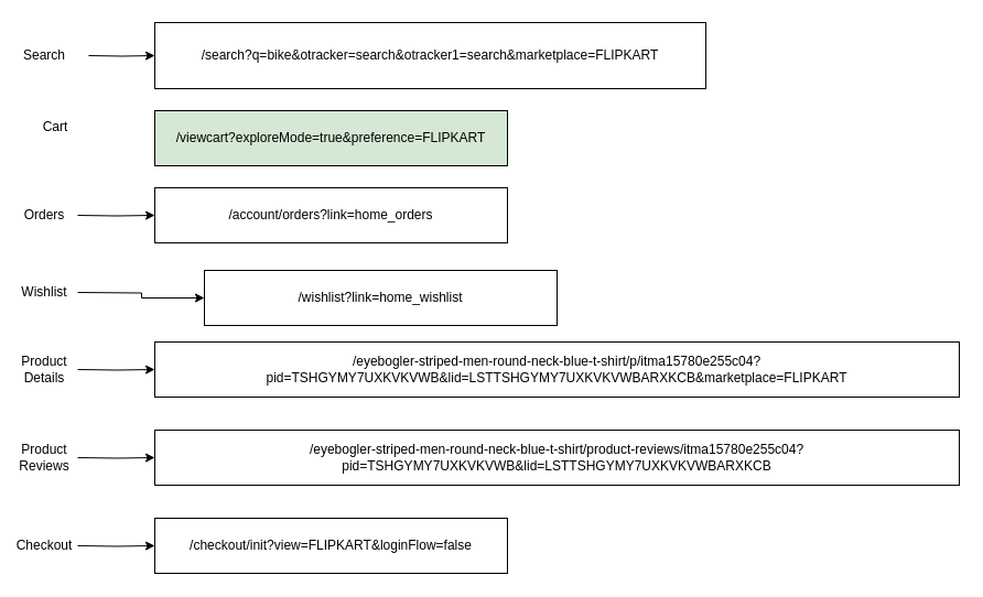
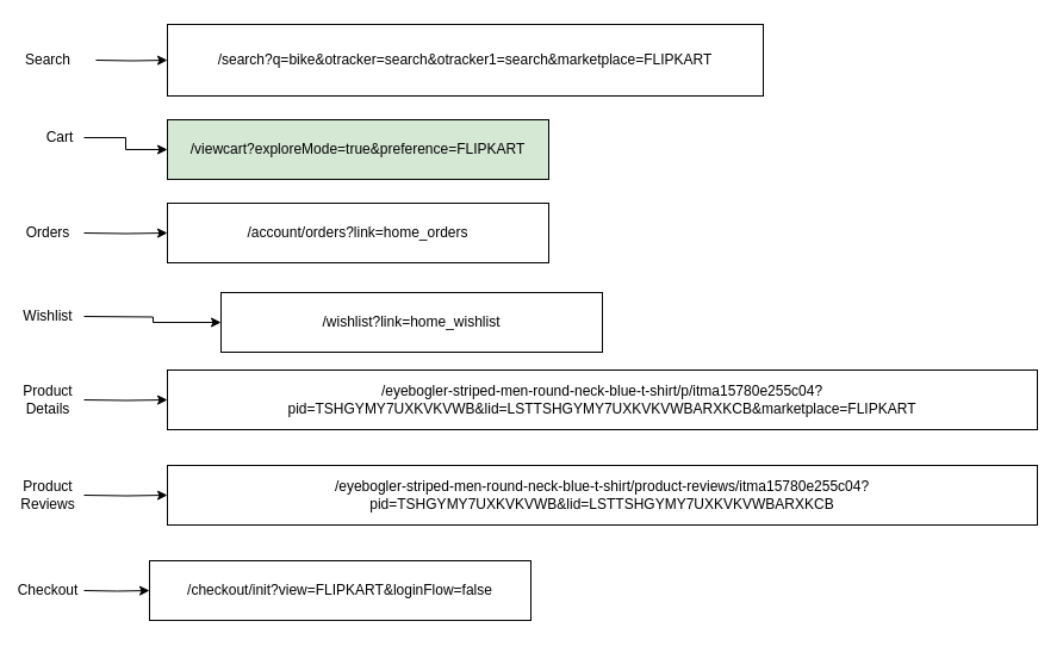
  <mxCell id="0" />
  <mxCell id="1" parent="0" />
  <mxCell id="2" value="/search?q=bike&amp;amp;otracker=search&amp;amp;otracker1=search&amp;amp;marketplace=FLIPKART&lt;br&gt;" style="rounded=0;whiteSpace=wrap;html=1;" vertex="1" parent="1"><mxGeometry y="20" width="500" height="60" as="geometry" x="140" /></mxCell>
  <mxCell id="3" style="edgeStyle=orthogonalEdgeStyle;rounded=0;orthogonalLoop=1;jettySize=auto;html=1;entryX=0;entryY=0.5;entryDx=0;entryDy=0;" edge="1" parent="1" target="2"><mxGeometry relative="1" as="geometry"><mxPoint x="80" y="50" as="sourcePoint" /></mxGeometry></mxCell>
  <mxCell id="4" value="Search" style="text;html=1;strokeColor=none;fillColor=none;align=center;verticalAlign=middle;whiteSpace=wrap;rounded=0;" vertex="1" parent="1"><mxGeometry x="20" y="40" width="40" height="20" as="geometry" /></mxCell>
  <mxCell id="5" value="/viewcart?exploreMode=true&amp;amp;preference=FLIPKART" style="rounded=0;whiteSpace=wrap;html=1;fillColor=#d5e8d4;" vertex="1" parent="1"><mxGeometry y="100" width="320" height="50" as="geometry" x="140" /></mxCell>
+ <mxCell id="6" style="edgeStyle=orthogonalEdgeStyle;rounded=0;orthogonalLoop=1;jettySize=auto;html=1;entryX=0;entryY=0.5;entryDx=0;entryDy=0;" edge="1" parent="1" source="7" target="5"><mxGeometry relative="1" as="geometry" /></mxCell>
  <mxCell id="7" value="Cart" style="text;html=1;strokeColor=none;fillColor=none;align=center;verticalAlign=middle;whiteSpace=wrap;rounded=0;" vertex="1" parent="1"><mxGeometry x="30" y="105" width="40" height="20" as="geometry" /></mxCell>
  <mxCell id="8" value="/account/orders?link=home_orders" style="rounded=0;whiteSpace=wrap;html=1;" vertex="1" parent="1"><mxGeometry y="170" width="320" height="50" as="geometry" x="140" /></mxCell>
  <mxCell id="9" style="edgeStyle=orthogonalEdgeStyle;rounded=0;orthogonalLoop=1;jettySize=auto;html=1;entryX=0;entryY=0.5;entryDx=0;entryDy=0;" edge="1" target="8" parent="1"><mxGeometry relative="1" as="geometry"><mxPoint x="70" y="195" as="sourcePoint" /></mxGeometry></mxCell>
  <mxCell id="10" value="Orders" style="text;html=1;strokeColor=none;fillColor=none;align=center;verticalAlign=middle;whiteSpace=wrap;rounded=0;" vertex="1" parent="1"><mxGeometry x="20" y="185" width="40" height="20" as="geometry" /></mxCell>
  <mxCell id="11" value="/wishlist?link=home_wishlist" style="rounded=0;whiteSpace=wrap;html=1;" vertex="1" parent="1"><mxGeometry x="185" y="245" width="320" height="50" as="geometry" /></mxCell>
  <mxCell id="12" style="edgeStyle=orthogonalEdgeStyle;rounded=0;orthogonalLoop=1;jettySize=auto;html=1;entryX=0;entryY=0.5;entryDx=0;entryDy=0;" edge="1" target="11" parent="1"><mxGeometry relative="1" as="geometry"><mxPoint x="70" y="265" as="sourcePoint" /></mxGeometry></mxCell>
  <mxCell id="13" value="Wishlist" style="text;html=1;strokeColor=none;fillColor=none;align=center;verticalAlign=middle;whiteSpace=wrap;rounded=0;" vertex="1" parent="1"><mxGeometry x="20" y="255" width="40" height="20" as="geometry" /></mxCell>
  <mxCell id="14" value="/eyebogler-striped-men-round-neck-blue-t-shirt/p/itma15780e255c04?pid=TSHGYMY7UXKVKVWB&amp;amp;lid=LSTTSHGYMY7UXKVKVWBARXKCB&amp;amp;marketplace=FLIPKART" style="rounded=0;whiteSpace=wrap;html=1;" vertex="1" parent="1"><mxGeometry y="310" width="730" height="50" as="geometry" x="140" /></mxCell>
  <mxCell id="15" style="edgeStyle=orthogonalEdgeStyle;rounded=0;orthogonalLoop=1;jettySize=auto;html=1;entryX=0;entryY=0.5;entryDx=0;entryDy=0;" edge="1" target="14" parent="1"><mxGeometry relative="1" as="geometry"><mxPoint x="70" y="335" as="sourcePoint" /></mxGeometry></mxCell>
  <mxCell id="16" value="Product Details" style="text;html=1;strokeColor=none;fillColor=none;align=center;verticalAlign=middle;whiteSpace=wrap;rounded=0;" vertex="1" parent="1"><mxGeometry x="20" y="325" width="40" height="20" as="geometry" /></mxCell>
  <mxCell id="17" value="/eyebogler-striped-men-round-neck-blue-t-shirt/product-reviews/itma15780e255c04?pid=TSHGYMY7UXKVKVWB&amp;amp;lid=LSTTSHGYMY7UXKVKVWBARXKCB" style="rounded=0;whiteSpace=wrap;html=1;" vertex="1" parent="1"><mxGeometry y="390" width="730" height="50" as="geometry" x="140" /></mxCell>
  <mxCell id="18" style="edgeStyle=orthogonalEdgeStyle;rounded=0;orthogonalLoop=1;jettySize=auto;html=1;entryX=0;entryY=0.5;entryDx=0;entryDy=0;" edge="1" target="17" parent="1"><mxGeometry relative="1" as="geometry"><mxPoint x="70" y="415" as="sourcePoint" /></mxGeometry></mxCell>
  <mxCell id="19" value="Product Reviews" style="text;html=1;strokeColor=none;fillColor=none;align=center;verticalAlign=middle;whiteSpace=wrap;rounded=0;" vertex="1" parent="1"><mxGeometry x="20" y="405" width="40" height="20" as="geometry" /></mxCell>
- <mxCell id="20" value="/checkout/init?view=FLIPKART&amp;amp;loginFlow=false" style="rounded=0;whiteSpace=wrap;html=1;" vertex="1" parent="1"><mxGeometry y="470" width="320" height="50" as="geometry" x="140" /></mxCell>
+ <mxCell id="20" value="/checkout/init?view=FLIPKART&amp;amp;loginFlow=false" style="rounded=0;whiteSpace=wrap;html=1;" vertex="1" parent="1"><mxGeometry x="125" y="470" width="320" height="50" as="geometry" /></mxCell>
  <mxCell id="21" style="edgeStyle=orthogonalEdgeStyle;rounded=0;orthogonalLoop=1;jettySize=auto;html=1;entryX=0;entryY=0.5;entryDx=0;entryDy=0;" edge="1" target="20" parent="1"><mxGeometry relative="1" as="geometry"><mxPoint x="70" y="495" as="sourcePoint" /></mxGeometry></mxCell>
  <mxCell id="22" value="Checkout" style="text;html=1;strokeColor=none;fillColor=none;align=center;verticalAlign=middle;whiteSpace=wrap;rounded=0;" vertex="1" parent="1"><mxGeometry x="20" y="485" width="40" height="20" as="geometry" /></mxCell>
